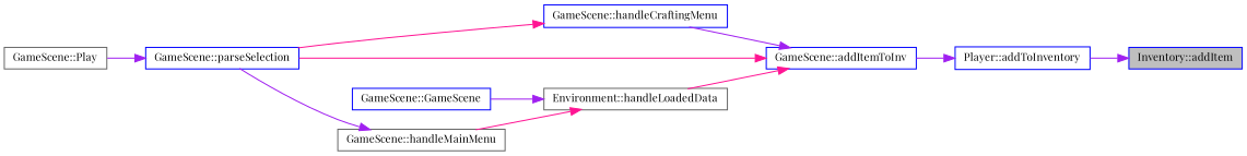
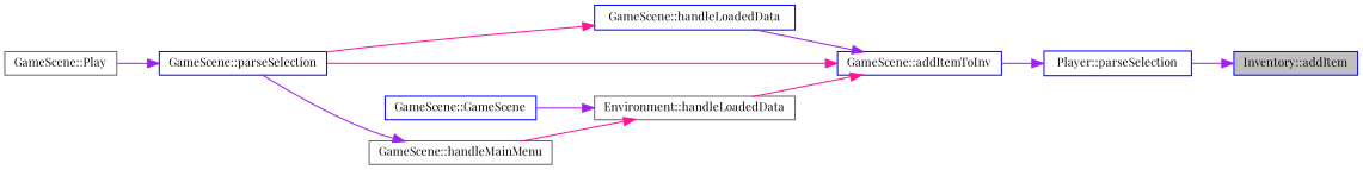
  digraph {
    fontname="Playfair Display"
    rankdir=RL
    node [color=blue fillcolor=white fontname="Playfair Display" fontsize=10 shape=record style=filled]
    edge [color=purple dir=back fontname="Playfair Display" fontsize=10 labelfontname=Helvetica labelfontsize=10 style=solid]
    n1 [fillcolor=grey75 fontcolor=black height=0.2 label="Inventory::addItem" width=0.4]
-   n2 [height=0.2 label="Player::addToInventory" width=0.4]
+   n2 [height=0.2 label="Player::parseSelection" width=0.4]
    n3 [height=0.2 label="GameScene::addItemToInv" width=0.4]
-   n4 [height=0.2 label="GameScene::handleCraftingMenu" width=0.4]
+   n4 [height=0.2 label="GameScene::handleLoadedData" width=0.4]
    n5 [height=0.2 label="GameScene::parseSelection" width=0.4]
    n6 [color=gray40 height=0.2 label="Environment::handleLoadedData" width=0.4]
    n7 [color=gray40 height=0.2 label="GameScene::Play" width=0.4]
    n8 [height=0.2 label="GameScene::GameScene" width=0.4]
    n9 [color=gray40 height=0.2 label="GameScene::handleMainMenu" width=0.4]
    n1 -> n2
    n2 -> n3
    n3 -> n4
    n3 -> n5 [color=deeppink]
    n3 -> n6 [color=deeppink]
    n4 -> n5 [color=deeppink]
    n5 -> n7
    n6 -> n8
    n6 -> n9 [color=deeppink]
    n9 -> n5
  }
